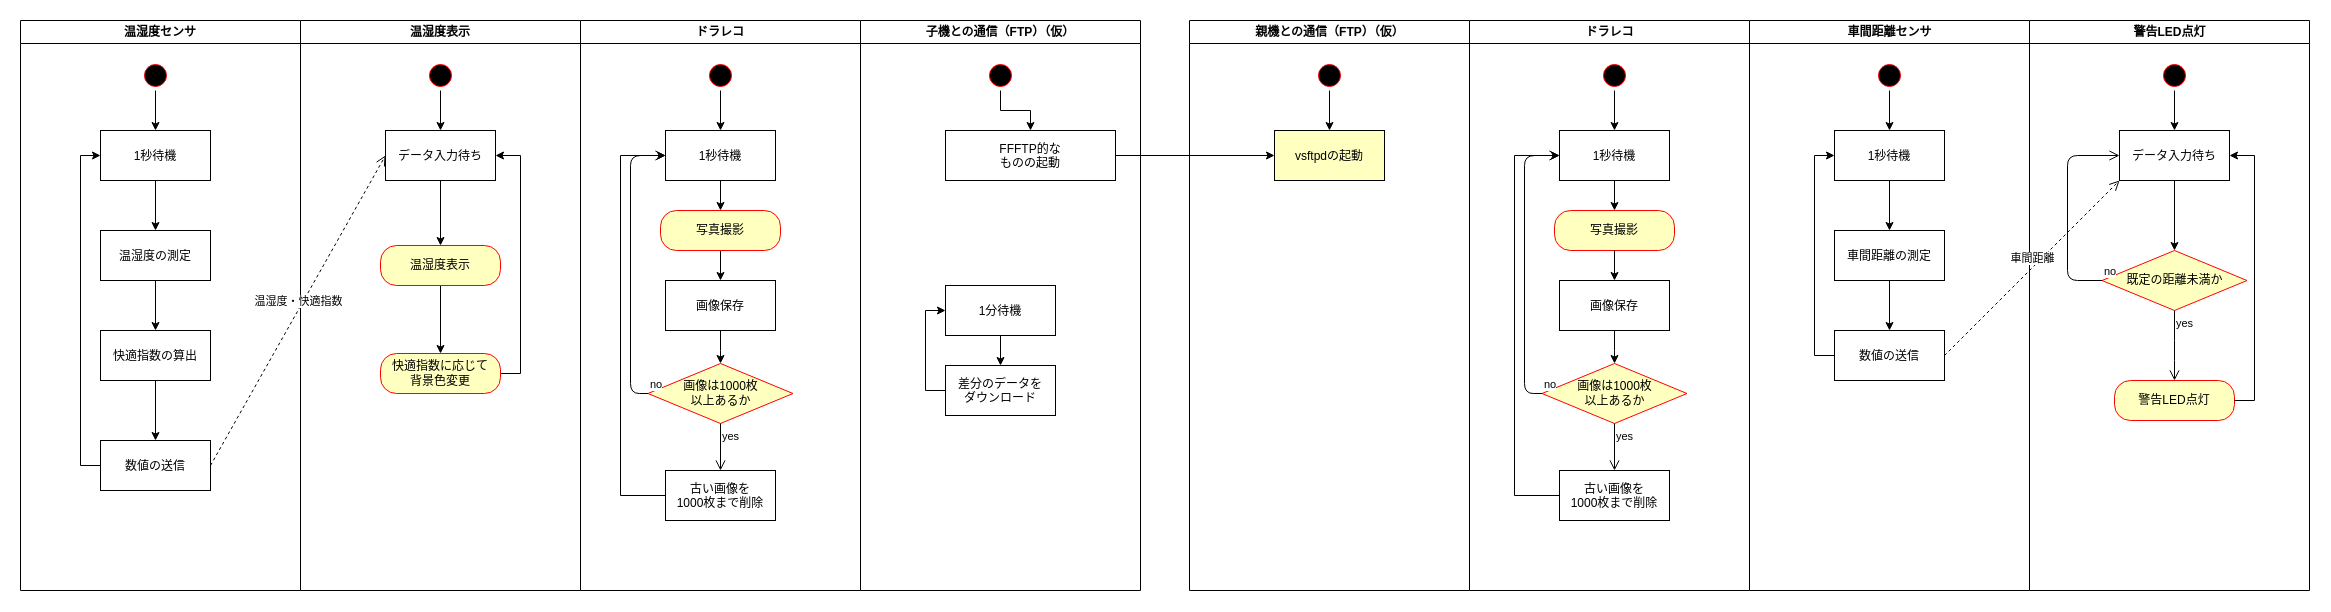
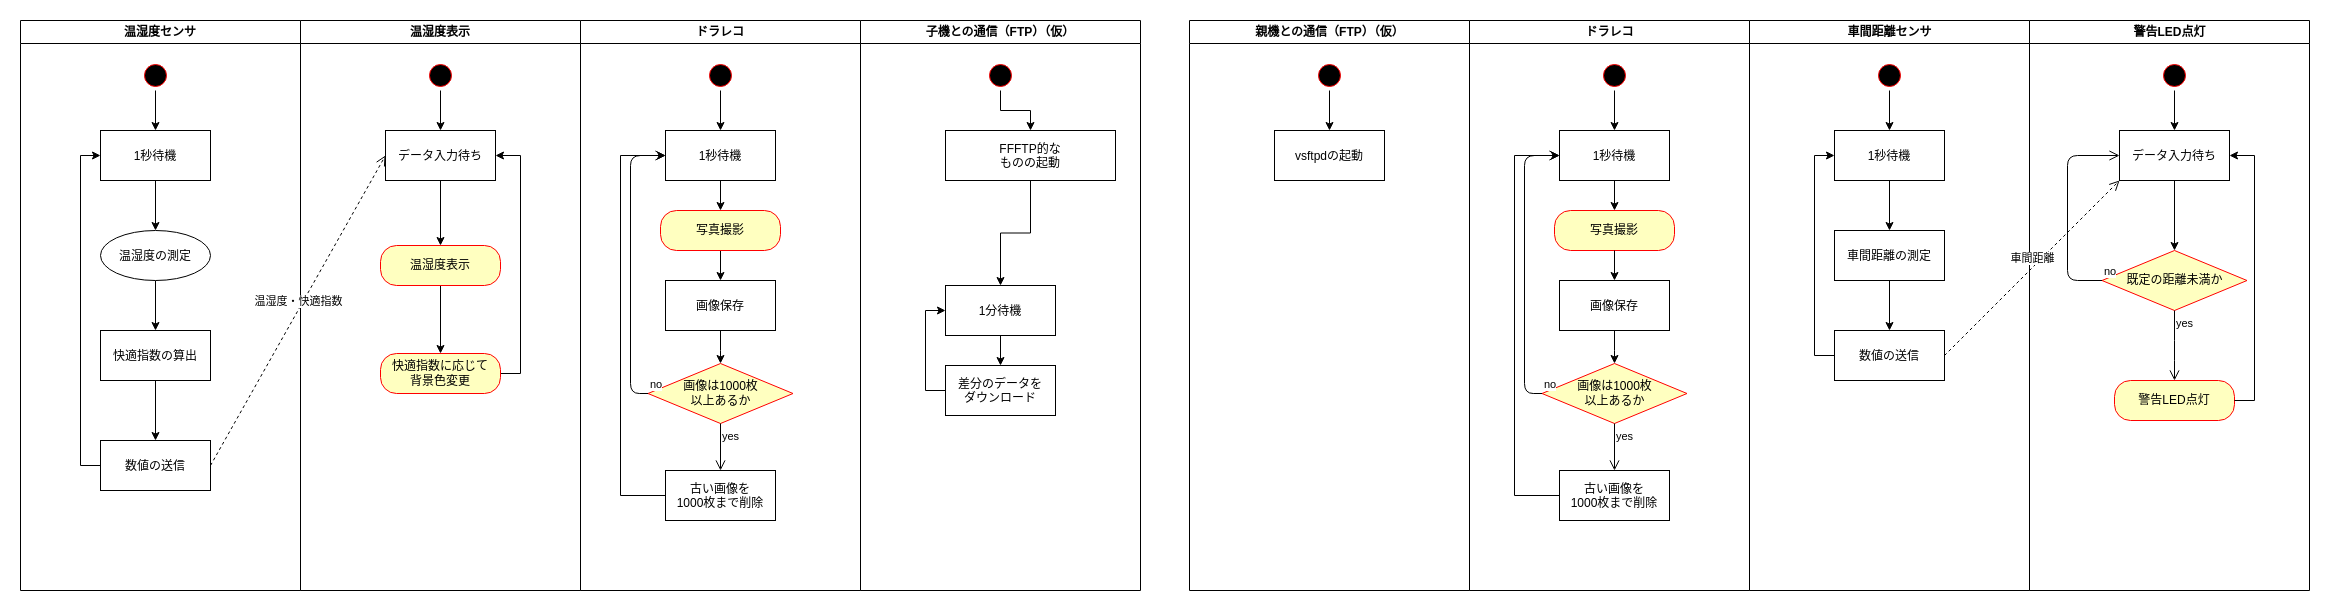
  <mxCell id="0" />
  <mxCell id="1" parent="0" />
  <mxCell id="2" value="温湿度表示" style="swimlane;whiteSpace=wrap" parent="1" vertex="1"><mxGeometry x="300" y="20" width="280" height="570" as="geometry" /></mxCell>
  <mxCell id="3" style="edgeStyle=orthogonalEdgeStyle;rounded=0;orthogonalLoop=1;jettySize=auto;html=1;exitX=0.5;exitY=1;exitDx=0;exitDy=0;entryX=0.5;entryY=0;entryDx=0;entryDy=0;" parent="2" source="4" target="6" edge="1"><mxGeometry relative="1" as="geometry" /></mxCell>
  <mxCell id="4" value="" style="ellipse;shape=startState;fillColor=#000000;strokeColor=#ff0000;" parent="2" vertex="1"><mxGeometry x="125" y="40" width="30" height="30" as="geometry" /></mxCell>
  <mxCell id="5" style="edgeStyle=orthogonalEdgeStyle;rounded=0;orthogonalLoop=1;jettySize=auto;html=1;exitX=0.5;exitY=1;exitDx=0;exitDy=0;entryX=0.5;entryY=0;entryDx=0;entryDy=0;" parent="2" source="6" target="8" edge="1"><mxGeometry relative="1" as="geometry" /></mxCell>
  <mxCell id="6" value="データ入力待ち" style="" parent="2" vertex="1"><mxGeometry x="85" y="110" width="110" height="50" as="geometry" /></mxCell>
  <mxCell id="7" style="edgeStyle=orthogonalEdgeStyle;rounded=0;orthogonalLoop=1;jettySize=auto;html=1;exitX=0.5;exitY=1;exitDx=0;exitDy=0;entryX=0.5;entryY=0;entryDx=0;entryDy=0;" parent="2" source="8" target="10" edge="1"><mxGeometry relative="1" as="geometry" /></mxCell>
  <mxCell id="8" value="温湿度表示" style="rounded=1;whiteSpace=wrap;html=1;arcSize=40;fontColor=#000000;fillColor=#ffffc0;strokeColor=#ff0000;" parent="2" vertex="1"><mxGeometry x="80" y="225" width="120" height="40" as="geometry" /></mxCell>
  <mxCell id="9" style="edgeStyle=orthogonalEdgeStyle;rounded=0;orthogonalLoop=1;jettySize=auto;html=1;exitX=1;exitY=0.5;exitDx=0;exitDy=0;entryX=1;entryY=0.5;entryDx=0;entryDy=0;" parent="2" source="10" target="6" edge="1"><mxGeometry relative="1" as="geometry" /></mxCell>
  <mxCell id="10" value="快適指数に応じて&lt;br&gt;背景色変更" style="rounded=1;whiteSpace=wrap;html=1;arcSize=40;fontColor=#000000;fillColor=#ffffc0;strokeColor=#ff0000;" parent="2" vertex="1"><mxGeometry x="80" y="333" width="120" height="40" as="geometry" /></mxCell>
  <mxCell id="11" value="ドラレコ" style="swimlane;whiteSpace=wrap" parent="1" vertex="1"><mxGeometry x="580" y="20" width="280" height="570" as="geometry"><mxRectangle x="444.5" y="128" width="80" height="23" as="alternateBounds" /></mxGeometry></mxCell>
  <mxCell id="12" style="edgeStyle=orthogonalEdgeStyle;rounded=0;orthogonalLoop=1;jettySize=auto;html=1;exitX=0.5;exitY=1;exitDx=0;exitDy=0;entryX=0.5;entryY=0;entryDx=0;entryDy=0;" parent="11" source="13" target="15" edge="1"><mxGeometry relative="1" as="geometry" /></mxCell>
  <mxCell id="13" value="" style="ellipse;shape=startState;fillColor=#000000;strokeColor=#ff0000;" parent="11" vertex="1"><mxGeometry x="125" y="40" width="30" height="30" as="geometry" /></mxCell>
  <mxCell id="14" style="edgeStyle=orthogonalEdgeStyle;rounded=0;orthogonalLoop=1;jettySize=auto;html=1;exitX=0.5;exitY=1;exitDx=0;exitDy=0;entryX=0.5;entryY=0;entryDx=0;entryDy=0;" parent="11" source="15" target="17" edge="1"><mxGeometry relative="1" as="geometry" /></mxCell>
  <mxCell id="15" value="1秒待機" style="" parent="11" vertex="1"><mxGeometry x="85" y="110" width="110" height="50" as="geometry" /></mxCell>
  <mxCell id="16" style="edgeStyle=orthogonalEdgeStyle;rounded=0;orthogonalLoop=1;jettySize=auto;html=1;exitX=0.5;exitY=1;exitDx=0;exitDy=0;entryX=0.5;entryY=0;entryDx=0;entryDy=0;" parent="11" source="17" target="19" edge="1"><mxGeometry relative="1" as="geometry" /></mxCell>
  <mxCell id="17" value="写真撮影" style="rounded=1;whiteSpace=wrap;html=1;arcSize=40;fontColor=#000000;fillColor=#ffffc0;strokeColor=#ff0000;" parent="11" vertex="1"><mxGeometry x="80" y="190" width="120" height="40" as="geometry" /></mxCell>
  <mxCell id="18" style="edgeStyle=orthogonalEdgeStyle;rounded=0;orthogonalLoop=1;jettySize=auto;html=1;exitX=0.5;exitY=1;exitDx=0;exitDy=0;entryX=0.5;entryY=0;entryDx=0;entryDy=0;" parent="11" source="19" target="22" edge="1"><mxGeometry relative="1" as="geometry"><Array as="points"><mxPoint x="140" y="330" /><mxPoint x="140" y="330" /></Array></mxGeometry></mxCell>
  <mxCell id="19" value="画像保存" style="" parent="11" vertex="1"><mxGeometry x="85" y="260" width="110" height="50" as="geometry" /></mxCell>
  <mxCell id="20" style="edgeStyle=orthogonalEdgeStyle;rounded=0;orthogonalLoop=1;jettySize=auto;html=1;exitX=0;exitY=0.5;exitDx=0;exitDy=0;entryX=0;entryY=0.5;entryDx=0;entryDy=0;" parent="11" source="21" target="15" edge="1"><mxGeometry relative="1" as="geometry"><Array as="points"><mxPoint x="40" y="475" /><mxPoint x="40" y="135" /></Array></mxGeometry></mxCell>
  <mxCell id="21" value="古い画像を&#10;1000枚まで削除" style="" parent="11" vertex="1"><mxGeometry x="85" y="450" width="110" height="50" as="geometry" /></mxCell>
  <mxCell id="22" value="画像は1000枚&lt;br&gt;以上あるか" style="rhombus;whiteSpace=wrap;html=1;fillColor=#ffffc0;strokeColor=#ff0000;" parent="11" vertex="1"><mxGeometry x="67.5" y="343" width="145" height="60" as="geometry" /></mxCell>
  <mxCell id="23" value="no" style="edgeStyle=orthogonalEdgeStyle;html=1;align=left;verticalAlign=bottom;endArrow=open;endSize=8;strokeColor=#000000;entryX=0;entryY=0.5;entryDx=0;entryDy=0;exitX=0;exitY=0.5;exitDx=0;exitDy=0;" parent="11" source="22" target="15" edge="1"><mxGeometry x="-1" relative="1" as="geometry"><mxPoint x="280" y="370" as="targetPoint" /><Array as="points"><mxPoint x="50" y="373" /><mxPoint x="50" y="135" /></Array></mxGeometry></mxCell>
  <mxCell id="24" value="yes" style="edgeStyle=orthogonalEdgeStyle;html=1;align=left;verticalAlign=top;endArrow=open;endSize=8;strokeColor=#000000;entryX=0.5;entryY=0;entryDx=0;entryDy=0;" parent="11" source="22" target="21" edge="1"><mxGeometry x="-1" relative="1" as="geometry"><mxPoint x="140" y="450" as="targetPoint" /></mxGeometry></mxCell>
  <mxCell id="25" value="子機との通信（FTP）（仮）" style="swimlane;whiteSpace=wrap;startSize=23;" parent="1" vertex="1"><mxGeometry x="860" y="20" width="280" height="570" as="geometry" /></mxCell>
- <mxCell id="26" value="" style="edgeStyle=orthogonalEdgeStyle;rounded=0;orthogonalLoop=1;jettySize=auto;html=1;" edge="1" parent="25" source="27" target="35"><mxGeometry relative="1" as="geometry" /></mxCell>
+ <mxCell id="26" value="" style="edgeStyle=orthogonalEdgeStyle;rounded=0;orthogonalLoop=1;jettySize=auto;html=1;" edge="1" parent="25" source="27" target="29"><mxGeometry relative="1" as="geometry" /></mxCell>
  <mxCell id="27" value="FFFTP的な&#10;ものの起動" style="" parent="25" vertex="1"><mxGeometry x="85" y="110" width="170" height="50" as="geometry" /></mxCell>
  <mxCell id="28" value="" style="edgeStyle=orthogonalEdgeStyle;rounded=0;orthogonalLoop=1;jettySize=auto;html=1;" edge="1" parent="25" source="29" target="31"><mxGeometry relative="1" as="geometry" /></mxCell>
  <mxCell id="29" value="1分待機" style="" vertex="1" parent="25"><mxGeometry x="85" y="265" width="110" height="50" as="geometry" /></mxCell>
  <mxCell id="30" style="edgeStyle=orthogonalEdgeStyle;rounded=0;orthogonalLoop=1;jettySize=auto;html=1;exitX=0;exitY=0.5;exitDx=0;exitDy=0;entryX=0;entryY=0.5;entryDx=0;entryDy=0;" edge="1" parent="25" source="31" target="29"><mxGeometry relative="1" as="geometry" /></mxCell>
  <mxCell id="31" value="差分のデータを&#10;ダウンロード" style="" vertex="1" parent="25"><mxGeometry x="85" y="345" width="110" height="50" as="geometry" /></mxCell>
  <mxCell id="32" style="edgeStyle=orthogonalEdgeStyle;rounded=0;orthogonalLoop=1;jettySize=auto;html=1;exitX=0.5;exitY=1;exitDx=0;exitDy=0;entryX=0.5;entryY=0;entryDx=0;entryDy=0;" parent="25" source="33" target="27" edge="1"><mxGeometry relative="1" as="geometry" /></mxCell>
  <mxCell id="33" value="" style="ellipse;html=1;shape=startState;fillColor=#000000;strokeColor=#ff0000;" parent="25" vertex="1"><mxGeometry x="125" y="40" width="30" height="30" as="geometry" /></mxCell>
  <mxCell id="34" value="親機との通信（FTP）（仮）" style="swimlane;html=1;startSize=23;horizontal=1;containerType=tree;" parent="1" vertex="1"><mxGeometry x="1189" y="20" width="280" height="570" as="geometry" /></mxCell>
- <mxCell id="35" value="vsftpdの起動" style="fillColor=#ffffc0;" vertex="1" parent="34"><mxGeometry x="85" y="110" width="110" height="50" as="geometry" /></mxCell>
+ <mxCell id="35" value="vsftpdの起動" style="" vertex="1" parent="34"><mxGeometry x="85" y="110" width="110" height="50" as="geometry" /></mxCell>
  <mxCell id="36" style="edgeStyle=orthogonalEdgeStyle;rounded=0;orthogonalLoop=1;jettySize=auto;html=1;exitX=0.5;exitY=1;exitDx=0;exitDy=0;entryX=0.5;entryY=0;entryDx=0;entryDy=0;" edge="1" parent="34" source="37" target="35"><mxGeometry relative="1" as="geometry" /></mxCell>
  <mxCell id="37" value="" style="ellipse;html=1;shape=startState;fillColor=#000000;strokeColor=#ff0000;" vertex="1" parent="34"><mxGeometry x="125" y="40" width="30" height="30" as="geometry" /></mxCell>
  <mxCell id="38" value="ドラレコ" style="swimlane;html=1;startSize=23;horizontal=1;containerType=tree;" parent="1" vertex="1"><mxGeometry x="1469" y="20" width="280" height="570" as="geometry" /></mxCell>
  <mxCell id="39" value="" style="ellipse;shape=startState;fillColor=#000000;strokeColor=#ff0000;" vertex="1" parent="38"><mxGeometry x="130" y="40" width="30" height="30" as="geometry" /></mxCell>
  <mxCell id="40" value="1秒待機" style="" vertex="1" parent="38"><mxGeometry x="90" y="110" width="110" height="50" as="geometry" /></mxCell>
  <mxCell id="41" style="edgeStyle=orthogonalEdgeStyle;rounded=0;orthogonalLoop=1;jettySize=auto;html=1;exitX=0.5;exitY=1;exitDx=0;exitDy=0;entryX=0.5;entryY=0;entryDx=0;entryDy=0;" edge="1" parent="38" source="39" target="40"><mxGeometry relative="1" as="geometry" /></mxCell>
  <mxCell id="42" value="写真撮影" style="rounded=1;whiteSpace=wrap;html=1;arcSize=40;fontColor=#000000;fillColor=#ffffc0;strokeColor=#ff0000;" vertex="1" parent="38"><mxGeometry x="85" y="190" width="120" height="40" as="geometry" /></mxCell>
  <mxCell id="43" style="edgeStyle=orthogonalEdgeStyle;rounded=0;orthogonalLoop=1;jettySize=auto;html=1;exitX=0.5;exitY=1;exitDx=0;exitDy=0;entryX=0.5;entryY=0;entryDx=0;entryDy=0;" edge="1" parent="38" source="40" target="42"><mxGeometry relative="1" as="geometry" /></mxCell>
  <mxCell id="44" value="画像保存" style="" vertex="1" parent="38"><mxGeometry x="90" y="260" width="110" height="50" as="geometry" /></mxCell>
  <mxCell id="45" style="edgeStyle=orthogonalEdgeStyle;rounded=0;orthogonalLoop=1;jettySize=auto;html=1;exitX=0.5;exitY=1;exitDx=0;exitDy=0;entryX=0.5;entryY=0;entryDx=0;entryDy=0;" edge="1" parent="38" source="42" target="44"><mxGeometry relative="1" as="geometry" /></mxCell>
  <mxCell id="46" style="edgeStyle=orthogonalEdgeStyle;rounded=0;orthogonalLoop=1;jettySize=auto;html=1;exitX=0;exitY=0.5;exitDx=0;exitDy=0;entryX=0;entryY=0.5;entryDx=0;entryDy=0;" edge="1" parent="38" source="47" target="40"><mxGeometry relative="1" as="geometry"><Array as="points"><mxPoint x="45" y="475" /><mxPoint x="45" y="135" /></Array></mxGeometry></mxCell>
  <mxCell id="47" value="古い画像を&#10;1000枚まで削除" style="" vertex="1" parent="38"><mxGeometry x="90" y="450" width="110" height="50" as="geometry" /></mxCell>
  <mxCell id="48" value="画像は1000枚&lt;br&gt;以上あるか" style="rhombus;whiteSpace=wrap;html=1;fillColor=#ffffc0;strokeColor=#ff0000;" vertex="1" parent="38"><mxGeometry x="72.5" y="343" width="145" height="60" as="geometry" /></mxCell>
  <mxCell id="49" value="no" style="edgeStyle=orthogonalEdgeStyle;html=1;align=left;verticalAlign=bottom;endArrow=open;endSize=8;strokeColor=#000000;entryX=0;entryY=0.5;entryDx=0;entryDy=0;exitX=0;exitY=0.5;exitDx=0;exitDy=0;" edge="1" parent="38" source="48" target="40"><mxGeometry x="-1" relative="1" as="geometry"><mxPoint x="869" y="300" as="targetPoint" /><Array as="points"><mxPoint x="55" y="373" /><mxPoint x="55" y="135" /></Array></mxGeometry></mxCell>
  <mxCell id="50" style="edgeStyle=orthogonalEdgeStyle;rounded=0;orthogonalLoop=1;jettySize=auto;html=1;exitX=0.5;exitY=1;exitDx=0;exitDy=0;entryX=0.5;entryY=0;entryDx=0;entryDy=0;" edge="1" parent="38" source="44" target="48"><mxGeometry relative="1" as="geometry"><Array as="points"><mxPoint x="145" y="330" /><mxPoint x="145" y="330" /></Array></mxGeometry></mxCell>
  <mxCell id="51" value="yes" style="edgeStyle=orthogonalEdgeStyle;html=1;align=left;verticalAlign=top;endArrow=open;endSize=8;strokeColor=#000000;entryX=0.5;entryY=0;entryDx=0;entryDy=0;" edge="1" parent="38" source="48" target="47"><mxGeometry x="-1" relative="1" as="geometry"><mxPoint x="729" y="380" as="targetPoint" /></mxGeometry></mxCell>
  <mxCell id="52" value="車間距離センサ" style="swimlane;html=1;startSize=23;horizontal=1;containerType=tree;" parent="1" vertex="1"><mxGeometry x="1749" y="20" width="280" height="570" as="geometry" /></mxCell>
  <mxCell id="53" value="" style="ellipse;shape=startState;fillColor=#000000;strokeColor=#ff0000;" vertex="1" parent="52"><mxGeometry x="125" y="40" width="30" height="30" as="geometry" /></mxCell>
  <mxCell id="54" value="1秒待機" style="" vertex="1" parent="52"><mxGeometry x="85" y="110" width="110" height="50" as="geometry" /></mxCell>
  <mxCell id="55" style="edgeStyle=orthogonalEdgeStyle;rounded=0;orthogonalLoop=1;jettySize=auto;html=1;exitX=0.5;exitY=1;exitDx=0;exitDy=0;entryX=0.5;entryY=0;entryDx=0;entryDy=0;" edge="1" parent="52" source="53" target="54"><mxGeometry relative="1" as="geometry" /></mxCell>
  <mxCell id="56" value="数値の送信" style="" vertex="1" parent="52"><mxGeometry x="85" y="310" width="110" height="50" as="geometry" /></mxCell>
  <mxCell id="57" style="edgeStyle=orthogonalEdgeStyle;rounded=0;orthogonalLoop=1;jettySize=auto;html=1;exitX=0.5;exitY=1;exitDx=0;exitDy=0;entryX=0.5;entryY=0;entryDx=0;entryDy=0;" edge="1" parent="52" source="58" target="56"><mxGeometry relative="1" as="geometry" /></mxCell>
  <mxCell id="58" value="車間距離の測定" style="" vertex="1" parent="52"><mxGeometry x="85" y="210" width="110" height="50" as="geometry" /></mxCell>
  <mxCell id="59" style="edgeStyle=orthogonalEdgeStyle;rounded=0;orthogonalLoop=1;jettySize=auto;html=1;exitX=0.5;exitY=1;exitDx=0;exitDy=0;entryX=0.5;entryY=0;entryDx=0;entryDy=0;" edge="1" parent="52" source="54" target="58"><mxGeometry relative="1" as="geometry" /></mxCell>
  <mxCell id="60" style="edgeStyle=orthogonalEdgeStyle;rounded=0;orthogonalLoop=1;jettySize=auto;html=1;exitX=0;exitY=0.5;exitDx=0;exitDy=0;entryX=0;entryY=0.5;entryDx=0;entryDy=0;" edge="1" parent="52" source="56" target="54"><mxGeometry relative="1" as="geometry" /></mxCell>
  <mxCell id="61" value="警告LED点灯" style="swimlane;html=1;startSize=23;horizontal=1;containerType=tree;" parent="1" vertex="1"><mxGeometry x="2029" y="20" width="280" height="570" as="geometry" /></mxCell>
  <mxCell id="62" value="" style="ellipse;shape=startState;fillColor=#000000;strokeColor=#ff0000;" vertex="1" parent="61"><mxGeometry x="130" y="40" width="30" height="30" as="geometry" /></mxCell>
  <mxCell id="63" value="データ入力待ち" style="" vertex="1" parent="61"><mxGeometry x="90" y="110" width="110" height="50" as="geometry" /></mxCell>
  <mxCell id="64" style="edgeStyle=orthogonalEdgeStyle;rounded=0;orthogonalLoop=1;jettySize=auto;html=1;exitX=0.5;exitY=1;exitDx=0;exitDy=0;entryX=0.5;entryY=0;entryDx=0;entryDy=0;" edge="1" parent="61" source="62" target="63"><mxGeometry relative="1" as="geometry" /></mxCell>
  <mxCell id="65" value="警告LED点灯" style="rounded=1;whiteSpace=wrap;html=1;arcSize=40;fontColor=#000000;fillColor=#ffffc0;strokeColor=#ff0000;" vertex="1" parent="61"><mxGeometry x="85" y="360" width="120" height="40" as="geometry" /></mxCell>
  <mxCell id="66" style="edgeStyle=orthogonalEdgeStyle;rounded=0;orthogonalLoop=1;jettySize=auto;html=1;exitX=0.5;exitY=1;exitDx=0;exitDy=0;entryX=0.5;entryY=0;entryDx=0;entryDy=0;" edge="1" parent="61" source="63" target="68"><mxGeometry relative="1" as="geometry" /></mxCell>
  <mxCell id="67" style="edgeStyle=orthogonalEdgeStyle;rounded=0;orthogonalLoop=1;jettySize=auto;html=1;exitX=1;exitY=0.5;exitDx=0;exitDy=0;entryX=1;entryY=0.5;entryDx=0;entryDy=0;" edge="1" parent="61" source="65" target="63"><mxGeometry relative="1" as="geometry" /></mxCell>
  <mxCell id="68" value="既定の距離未満か" style="rhombus;whiteSpace=wrap;html=1;fillColor=#ffffc0;strokeColor=#ff0000;" vertex="1" parent="61"><mxGeometry x="72.5" y="230" width="145" height="60" as="geometry" /></mxCell>
  <mxCell id="69" value="no" style="edgeStyle=orthogonalEdgeStyle;html=1;align=left;verticalAlign=bottom;endArrow=open;endSize=8;strokeColor=#000000;entryX=0;entryY=0.5;entryDx=0;entryDy=0;exitX=0;exitY=0.5;exitDx=0;exitDy=0;" edge="1" parent="61" source="68" target="63"><mxGeometry x="-1" relative="1" as="geometry"><mxPoint x="72.5" y="60" as="targetPoint" /><Array as="points"><mxPoint x="38" y="260" /><mxPoint x="38" y="135" /></Array><mxPoint x="55" y="298" as="sourcePoint" /></mxGeometry></mxCell>
  <mxCell id="70" value="yes" style="edgeStyle=orthogonalEdgeStyle;html=1;align=left;verticalAlign=top;endArrow=open;endSize=8;strokeColor=#000000;entryX=0.5;entryY=0;entryDx=0;entryDy=0;exitX=0.5;exitY=1;exitDx=0;exitDy=0;" edge="1" parent="61" source="68" target="65"><mxGeometry x="-1" relative="1" as="geometry"><mxPoint x="-170" y="367" as="targetPoint" /><mxPoint x="-170" y="320" as="sourcePoint" /><Array as="points"><mxPoint x="145" y="330" /><mxPoint x="145" y="330" /></Array></mxGeometry></mxCell>
  <mxCell id="71" value="温湿度センサ" style="swimlane;whiteSpace=wrap;strokeColor=#000000;strokeWidth=1;" parent="1" vertex="1"><mxGeometry x="20" y="20" width="280" height="570" as="geometry"><mxRectangle x="-240" y="40" width="100" height="23" as="alternateBounds" /></mxGeometry></mxCell>
  <mxCell id="72" style="edgeStyle=orthogonalEdgeStyle;rounded=0;orthogonalLoop=1;jettySize=auto;html=1;exitX=0.5;exitY=1;exitDx=0;exitDy=0;entryX=0.5;entryY=0;entryDx=0;entryDy=0;" parent="71" source="73" target="75" edge="1"><mxGeometry relative="1" as="geometry" /></mxCell>
  <mxCell id="73" value="" style="ellipse;shape=startState;fillColor=#000000;strokeColor=#ff0000;" parent="71" vertex="1"><mxGeometry x="120" y="40" width="30" height="30" as="geometry" /></mxCell>
  <mxCell id="74" style="edgeStyle=orthogonalEdgeStyle;rounded=0;orthogonalLoop=1;jettySize=auto;html=1;exitX=0.5;exitY=1;exitDx=0;exitDy=0;entryX=0.5;entryY=0;entryDx=0;entryDy=0;" parent="71" source="75" target="79" edge="1"><mxGeometry relative="1" as="geometry" /></mxCell>
  <mxCell id="75" value="1秒待機" style="" parent="71" vertex="1"><mxGeometry x="80" y="110" width="110" height="50" as="geometry" /></mxCell>
  <mxCell id="76" style="edgeStyle=orthogonalEdgeStyle;rounded=0;orthogonalLoop=1;jettySize=auto;html=1;exitX=0.5;exitY=1;exitDx=0;exitDy=0;entryX=0.5;entryY=0;entryDx=0;entryDy=0;" parent="71" source="77" target="81" edge="1"><mxGeometry relative="1" as="geometry" /></mxCell>
  <mxCell id="77" value="快適指数の算出" style="" parent="71" vertex="1"><mxGeometry x="80" y="310" width="110" height="50" as="geometry" /></mxCell>
  <mxCell id="78" style="edgeStyle=orthogonalEdgeStyle;rounded=0;orthogonalLoop=1;jettySize=auto;html=1;exitX=0.5;exitY=1;exitDx=0;exitDy=0;entryX=0.5;entryY=0;entryDx=0;entryDy=0;" parent="71" source="79" target="77" edge="1"><mxGeometry relative="1" as="geometry" /></mxCell>
- <mxCell id="79" value="温湿度の測定" style="" parent="71" vertex="1"><mxGeometry x="80" y="210" width="110" height="50" as="geometry" /></mxCell>
+ <mxCell id="79" value="温湿度の測定" style="ellipse;" parent="71" vertex="1"><mxGeometry x="80" y="210" width="110" height="50" as="geometry" /></mxCell>
  <mxCell id="80" style="edgeStyle=orthogonalEdgeStyle;rounded=0;orthogonalLoop=1;jettySize=auto;html=1;exitX=0;exitY=0.5;exitDx=0;exitDy=0;entryX=0;entryY=0.5;entryDx=0;entryDy=0;" parent="71" source="81" target="75" edge="1"><mxGeometry relative="1" as="geometry" /></mxCell>
  <mxCell id="81" value="数値の送信" style="" parent="71" vertex="1"><mxGeometry x="80" y="420" width="110" height="50" as="geometry" /></mxCell>
  <mxCell id="82" value="温湿度・快適指数" style="html=1;verticalAlign=bottom;endArrow=open;dashed=1;endSize=8;exitX=1;exitY=0.5;exitDx=0;exitDy=0;entryX=0;entryY=0.5;entryDx=0;entryDy=0;" parent="1" source="81" target="6" edge="1"><mxGeometry relative="1" as="geometry"><mxPoint x="810" y="380" as="sourcePoint" /><mxPoint x="730" y="380" as="targetPoint" /><Array as="points" /></mxGeometry></mxCell>
  <mxCell id="83" value="車間距離" style="html=1;verticalAlign=bottom;endArrow=open;dashed=1;endSize=8;entryX=0;entryY=1;entryDx=0;entryDy=0;exitX=1;exitY=0.5;exitDx=0;exitDy=0;" edge="1" parent="1" source="56" target="63"><mxGeometry relative="1" as="geometry"><mxPoint x="1944" y="420" as="sourcePoint" /><mxPoint x="2099" y="165" as="targetPoint" /><Array as="points" /></mxGeometry></mxCell>
